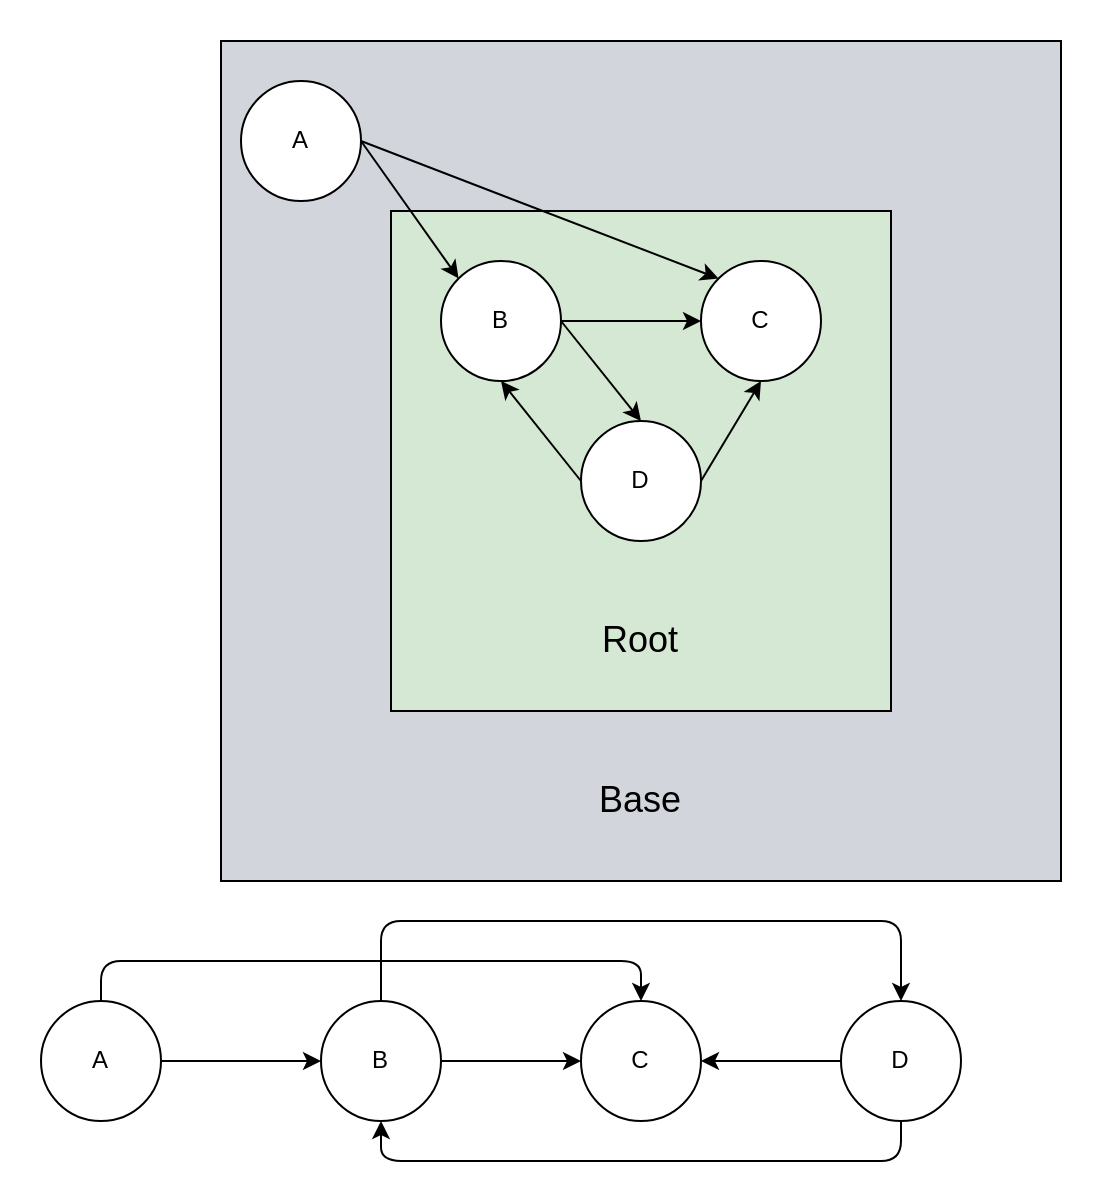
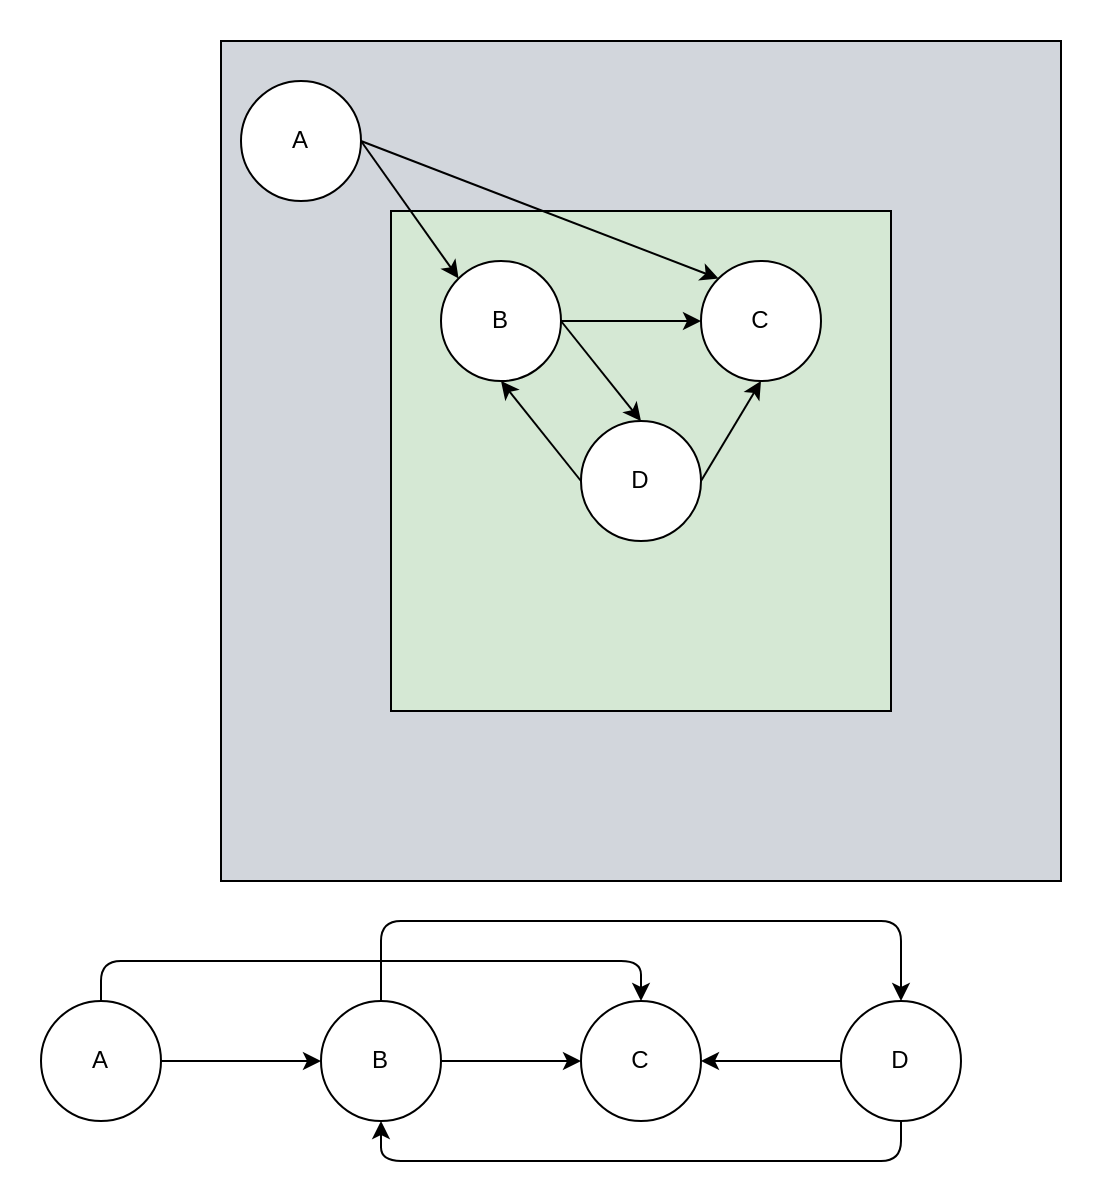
  <mxCell id="0" />
  <mxCell id="1" parent="0" />
  <mxCell id="2" value="A" style="ellipse;whiteSpace=wrap;html=1;aspect=fixed;" vertex="1" parent="1"><mxGeometry x="20" y="500" width="60" height="60" as="geometry" /></mxCell>
  <mxCell id="3" value="B" style="ellipse;whiteSpace=wrap;html=1;aspect=fixed;" vertex="1" parent="1"><mxGeometry x="160" y="500" width="60" height="60" as="geometry" /></mxCell>
  <mxCell id="4" value="C" style="ellipse;whiteSpace=wrap;html=1;aspect=fixed;" vertex="1" parent="1"><mxGeometry x="290" y="500" width="60" height="60" as="geometry" /></mxCell>
  <mxCell id="5" value="D" style="ellipse;whiteSpace=wrap;html=1;aspect=fixed;" vertex="1" parent="1"><mxGeometry x="420" y="500" width="60" height="60" as="geometry" /></mxCell>
  <mxCell id="6" value="" style="endArrow=classic;html=1;exitX=1;exitY=0.5;exitDx=0;exitDy=0;entryX=0;entryY=0.5;entryDx=0;entryDy=0;" edge="1" parent="1" source="2" target="3"><mxGeometry width="50" height="50" relative="1" as="geometry"><mxPoint x="610" y="640" as="sourcePoint" /><mxPoint x="660" y="590" as="targetPoint" /></mxGeometry></mxCell>
  <mxCell id="7" value="" style="endArrow=classic;html=1;exitX=0.5;exitY=0;exitDx=0;exitDy=0;entryX=0.5;entryY=0;entryDx=0;entryDy=0;" edge="1" parent="1" source="2" target="4"><mxGeometry width="50" height="50" relative="1" as="geometry"><mxPoint x="610" y="640" as="sourcePoint" /><mxPoint x="660" y="590" as="targetPoint" /><Array as="points"><mxPoint x="50" y="480" /><mxPoint x="320" y="480" /></Array></mxGeometry></mxCell>
  <mxCell id="8" value="" style="endArrow=classic;html=1;exitX=1;exitY=0.5;exitDx=0;exitDy=0;entryX=0;entryY=0.5;entryDx=0;entryDy=0;" edge="1" parent="1" source="3" target="4"><mxGeometry width="50" height="50" relative="1" as="geometry"><mxPoint x="610" y="640" as="sourcePoint" /><mxPoint x="660" y="590" as="targetPoint" /></mxGeometry></mxCell>
  <mxCell id="9" value="" style="endArrow=classic;html=1;exitX=0.5;exitY=0;exitDx=0;exitDy=0;entryX=0.5;entryY=0;entryDx=0;entryDy=0;" edge="1" parent="1" source="3" target="5"><mxGeometry width="50" height="50" relative="1" as="geometry"><mxPoint x="610" y="640" as="sourcePoint" /><mxPoint x="660" y="590" as="targetPoint" /><Array as="points"><mxPoint x="190" y="460" /><mxPoint x="450" y="460" /></Array></mxGeometry></mxCell>
  <mxCell id="10" value="" style="endArrow=classic;html=1;exitX=0;exitY=0.5;exitDx=0;exitDy=0;entryX=1;entryY=0.5;entryDx=0;entryDy=0;" edge="1" parent="1" source="5" target="4"><mxGeometry width="50" height="50" relative="1" as="geometry"><mxPoint x="610" y="640" as="sourcePoint" /><mxPoint x="660" y="590" as="targetPoint" /></mxGeometry></mxCell>
  <mxCell id="11" value="" style="endArrow=classic;html=1;exitX=0.5;exitY=1;exitDx=0;exitDy=0;entryX=0.5;entryY=1;entryDx=0;entryDy=0;" edge="1" parent="1" source="5" target="3"><mxGeometry width="50" height="50" relative="1" as="geometry"><mxPoint x="610" y="640" as="sourcePoint" /><mxPoint x="660" y="590" as="targetPoint" /><Array as="points"><mxPoint x="450" y="580" /><mxPoint x="190" y="580" /></Array></mxGeometry></mxCell>
  <mxCell id="12" value="" style="whiteSpace=wrap;html=1;aspect=fixed;fillColor=#D2D6DC;" vertex="1" parent="1"><mxGeometry x="110" y="20" width="420" height="420" as="geometry" /></mxCell>
  <mxCell id="13" value="A" style="ellipse;whiteSpace=wrap;html=1;aspect=fixed;" vertex="1" parent="1"><mxGeometry x="120" y="40" width="60" height="60" as="geometry" /></mxCell>
  <mxCell id="14" value="" style="whiteSpace=wrap;html=1;aspect=fixed;fillColor=#D5E8D4;" vertex="1" parent="1"><mxGeometry x="195" y="105" width="250" height="250" as="geometry" /></mxCell>
- <mxCell id="15" value="&lt;font style=&quot;font-size: 18px&quot;&gt;Base&lt;/font&gt;" style="text;html=1;strokeColor=none;fillColor=none;align=center;verticalAlign=middle;whiteSpace=wrap;rounded=0;" vertex="1" parent="1"><mxGeometry x="300" y="390" width="40" height="20" as="geometry" /></mxCell>
- <mxCell id="16" value="&lt;font style=&quot;font-size: 18px&quot;&gt;Root&lt;/font&gt;" style="text;html=1;strokeColor=none;fillColor=none;align=center;verticalAlign=middle;whiteSpace=wrap;rounded=0;" vertex="1" parent="1"><mxGeometry x="300" y="310" width="40" height="20" as="geometry" /></mxCell>
  <mxCell id="17" value="B" style="ellipse;whiteSpace=wrap;html=1;aspect=fixed;" vertex="1" parent="1"><mxGeometry x="220" y="130" width="60" height="60" as="geometry" /></mxCell>
  <mxCell id="18" value="C" style="ellipse;whiteSpace=wrap;html=1;aspect=fixed;" vertex="1" parent="1"><mxGeometry x="350" y="130" width="60" height="60" as="geometry" /></mxCell>
  <mxCell id="19" value="D" style="ellipse;whiteSpace=wrap;html=1;aspect=fixed;" vertex="1" parent="1"><mxGeometry x="290" y="210" width="60" height="60" as="geometry" /></mxCell>
  <mxCell id="20" value="" style="endArrow=classic;html=1;exitX=1;exitY=0.5;exitDx=0;exitDy=0;entryX=0;entryY=0;entryDx=0;entryDy=0;" edge="1" parent="1" source="13" target="17"><mxGeometry width="50" height="50" relative="1" as="geometry"><mxPoint x="270" y="320" as="sourcePoint" /><mxPoint x="320" y="270" as="targetPoint" /></mxGeometry></mxCell>
  <mxCell id="21" value="" style="endArrow=classic;html=1;exitX=1;exitY=0.5;exitDx=0;exitDy=0;entryX=0;entryY=0;entryDx=0;entryDy=0;" edge="1" parent="1" source="13" target="18"><mxGeometry width="50" height="50" relative="1" as="geometry"><mxPoint x="270" y="320" as="sourcePoint" /><mxPoint x="320" y="270" as="targetPoint" /></mxGeometry></mxCell>
  <mxCell id="22" value="" style="endArrow=classic;html=1;exitX=1;exitY=0.5;exitDx=0;exitDy=0;entryX=0;entryY=0.5;entryDx=0;entryDy=0;" edge="1" parent="1" source="17" target="18"><mxGeometry width="50" height="50" relative="1" as="geometry"><mxPoint x="270" y="320" as="sourcePoint" /><mxPoint x="320" y="270" as="targetPoint" /></mxGeometry></mxCell>
  <mxCell id="23" value="" style="endArrow=classic;html=1;exitX=1;exitY=0.5;exitDx=0;exitDy=0;entryX=0.5;entryY=0;entryDx=0;entryDy=0;" edge="1" parent="1" source="17" target="19"><mxGeometry width="50" height="50" relative="1" as="geometry"><mxPoint x="270" y="320" as="sourcePoint" /><mxPoint x="320" y="270" as="targetPoint" /></mxGeometry></mxCell>
  <mxCell id="24" value="" style="endArrow=classic;html=1;exitX=0;exitY=0.5;exitDx=0;exitDy=0;entryX=0.5;entryY=1;entryDx=0;entryDy=0;" edge="1" parent="1" source="19" target="17"><mxGeometry width="50" height="50" relative="1" as="geometry"><mxPoint x="270" y="320" as="sourcePoint" /><mxPoint x="320" y="270" as="targetPoint" /></mxGeometry></mxCell>
  <mxCell id="25" value="" style="endArrow=classic;html=1;entryX=0.5;entryY=1;entryDx=0;entryDy=0;exitX=1;exitY=0.5;exitDx=0;exitDy=0;" edge="1" parent="1" source="19" target="18"><mxGeometry width="50" height="50" relative="1" as="geometry"><mxPoint x="270" y="320" as="sourcePoint" /><mxPoint x="320" y="270" as="targetPoint" /></mxGeometry></mxCell>
